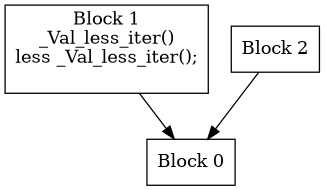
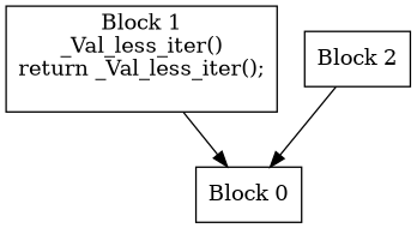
  digraph {
    node [shape=box]
    n1 [label="Block 0\n"]
-   n2 [label="Block 1\n_Val_less_iter()\nless _Val_less_iter();\n\n"]
+   n2 [label="Block 1\n_Val_less_iter()\nreturn _Val_less_iter();\n\n"]
    n3 [label="Block 2\n"]
    n2 -> n1
    n3 -> n1
  }
